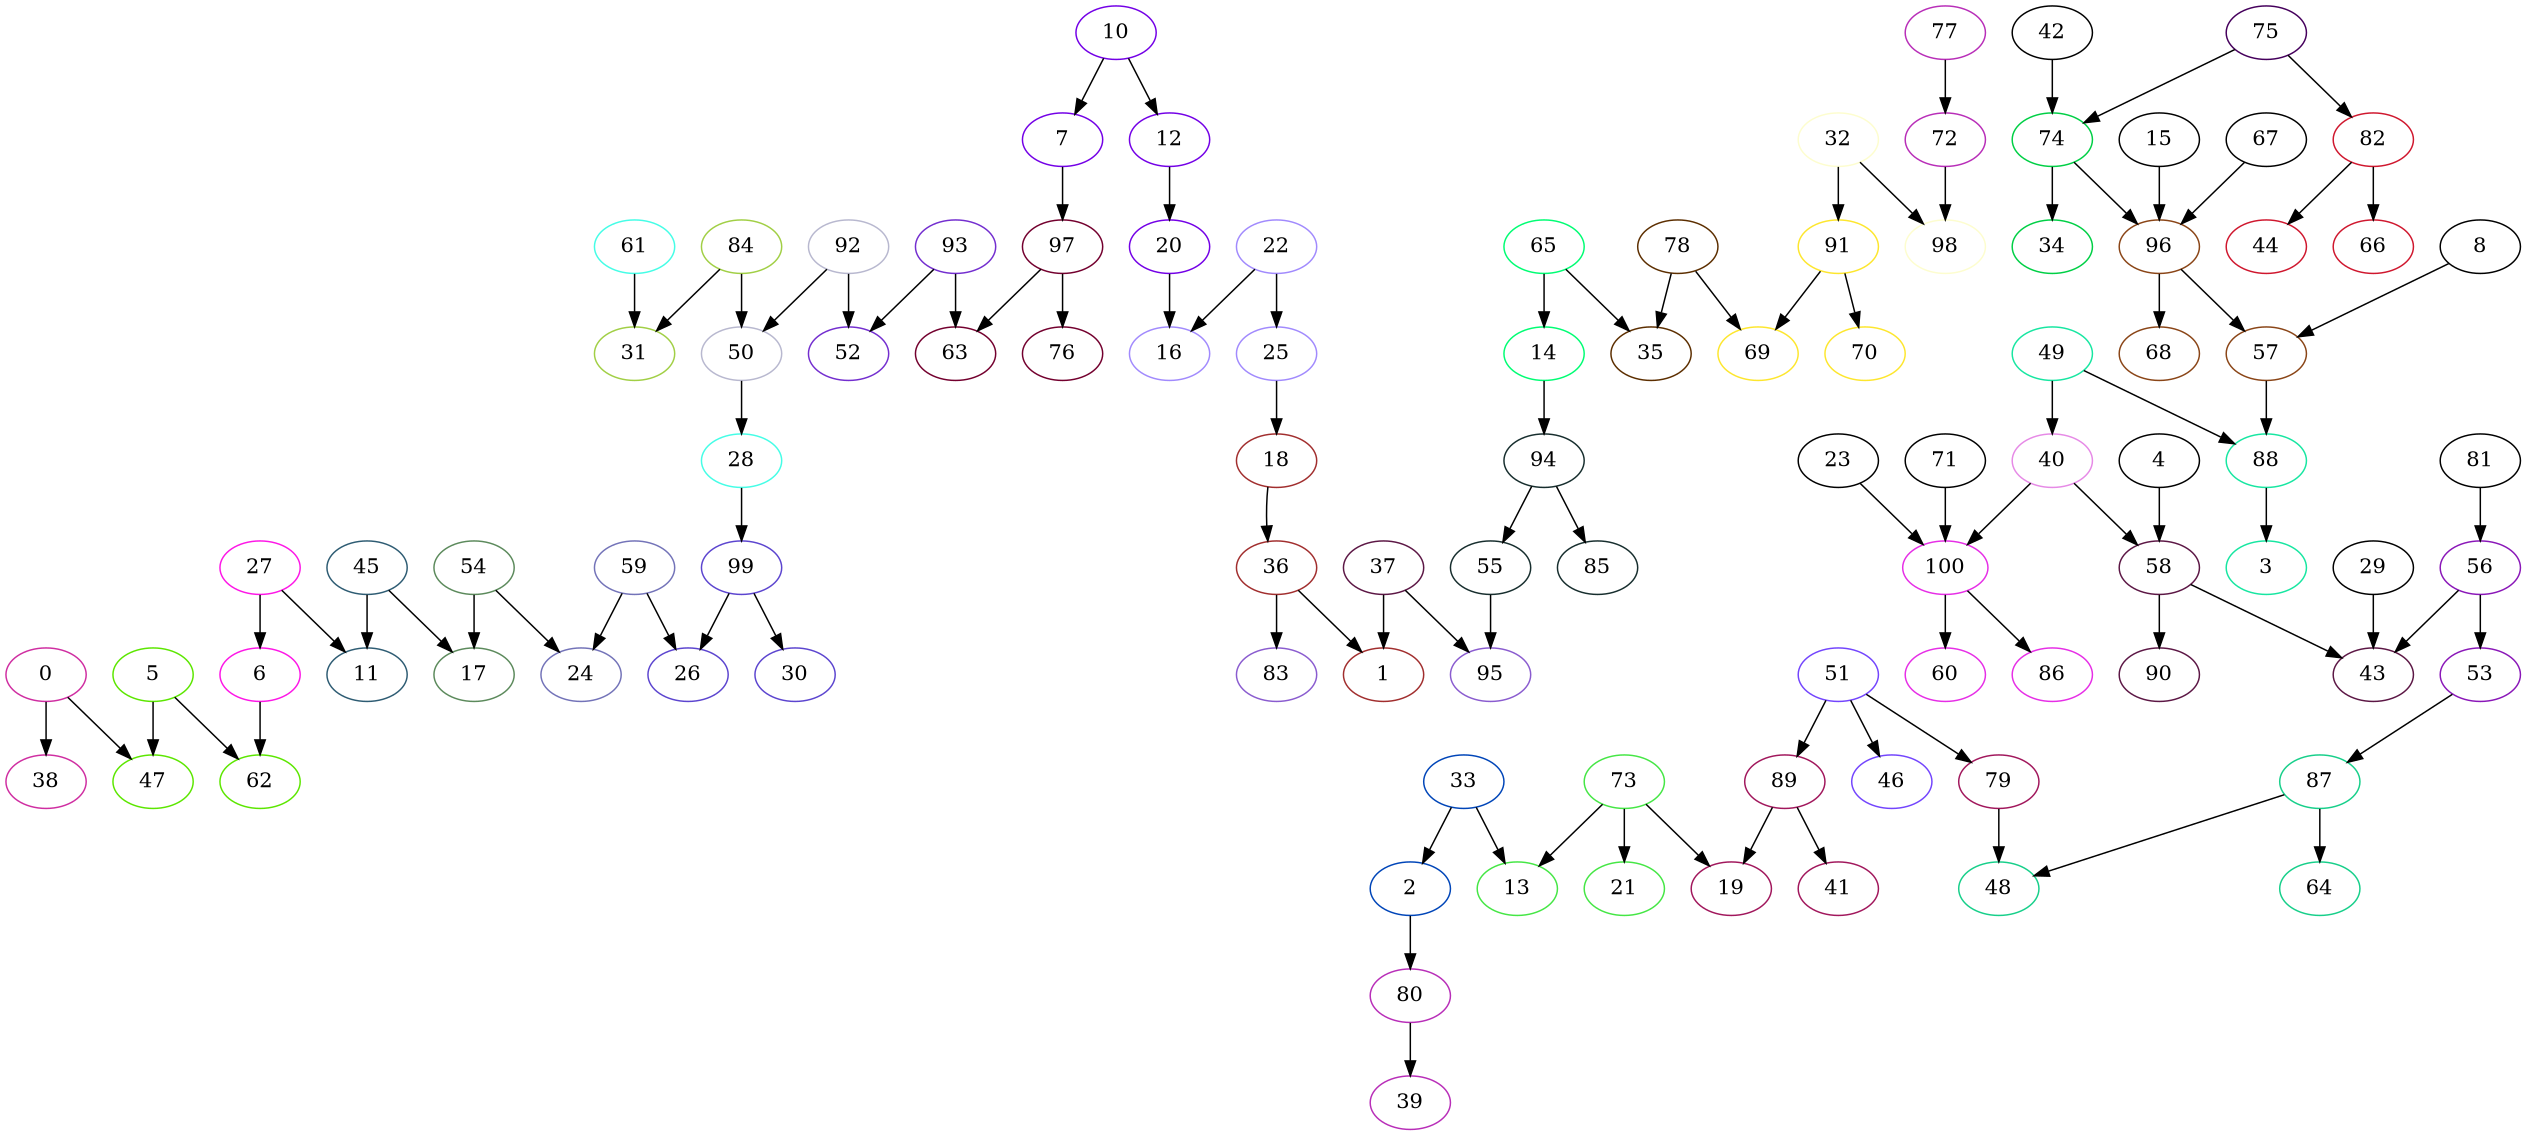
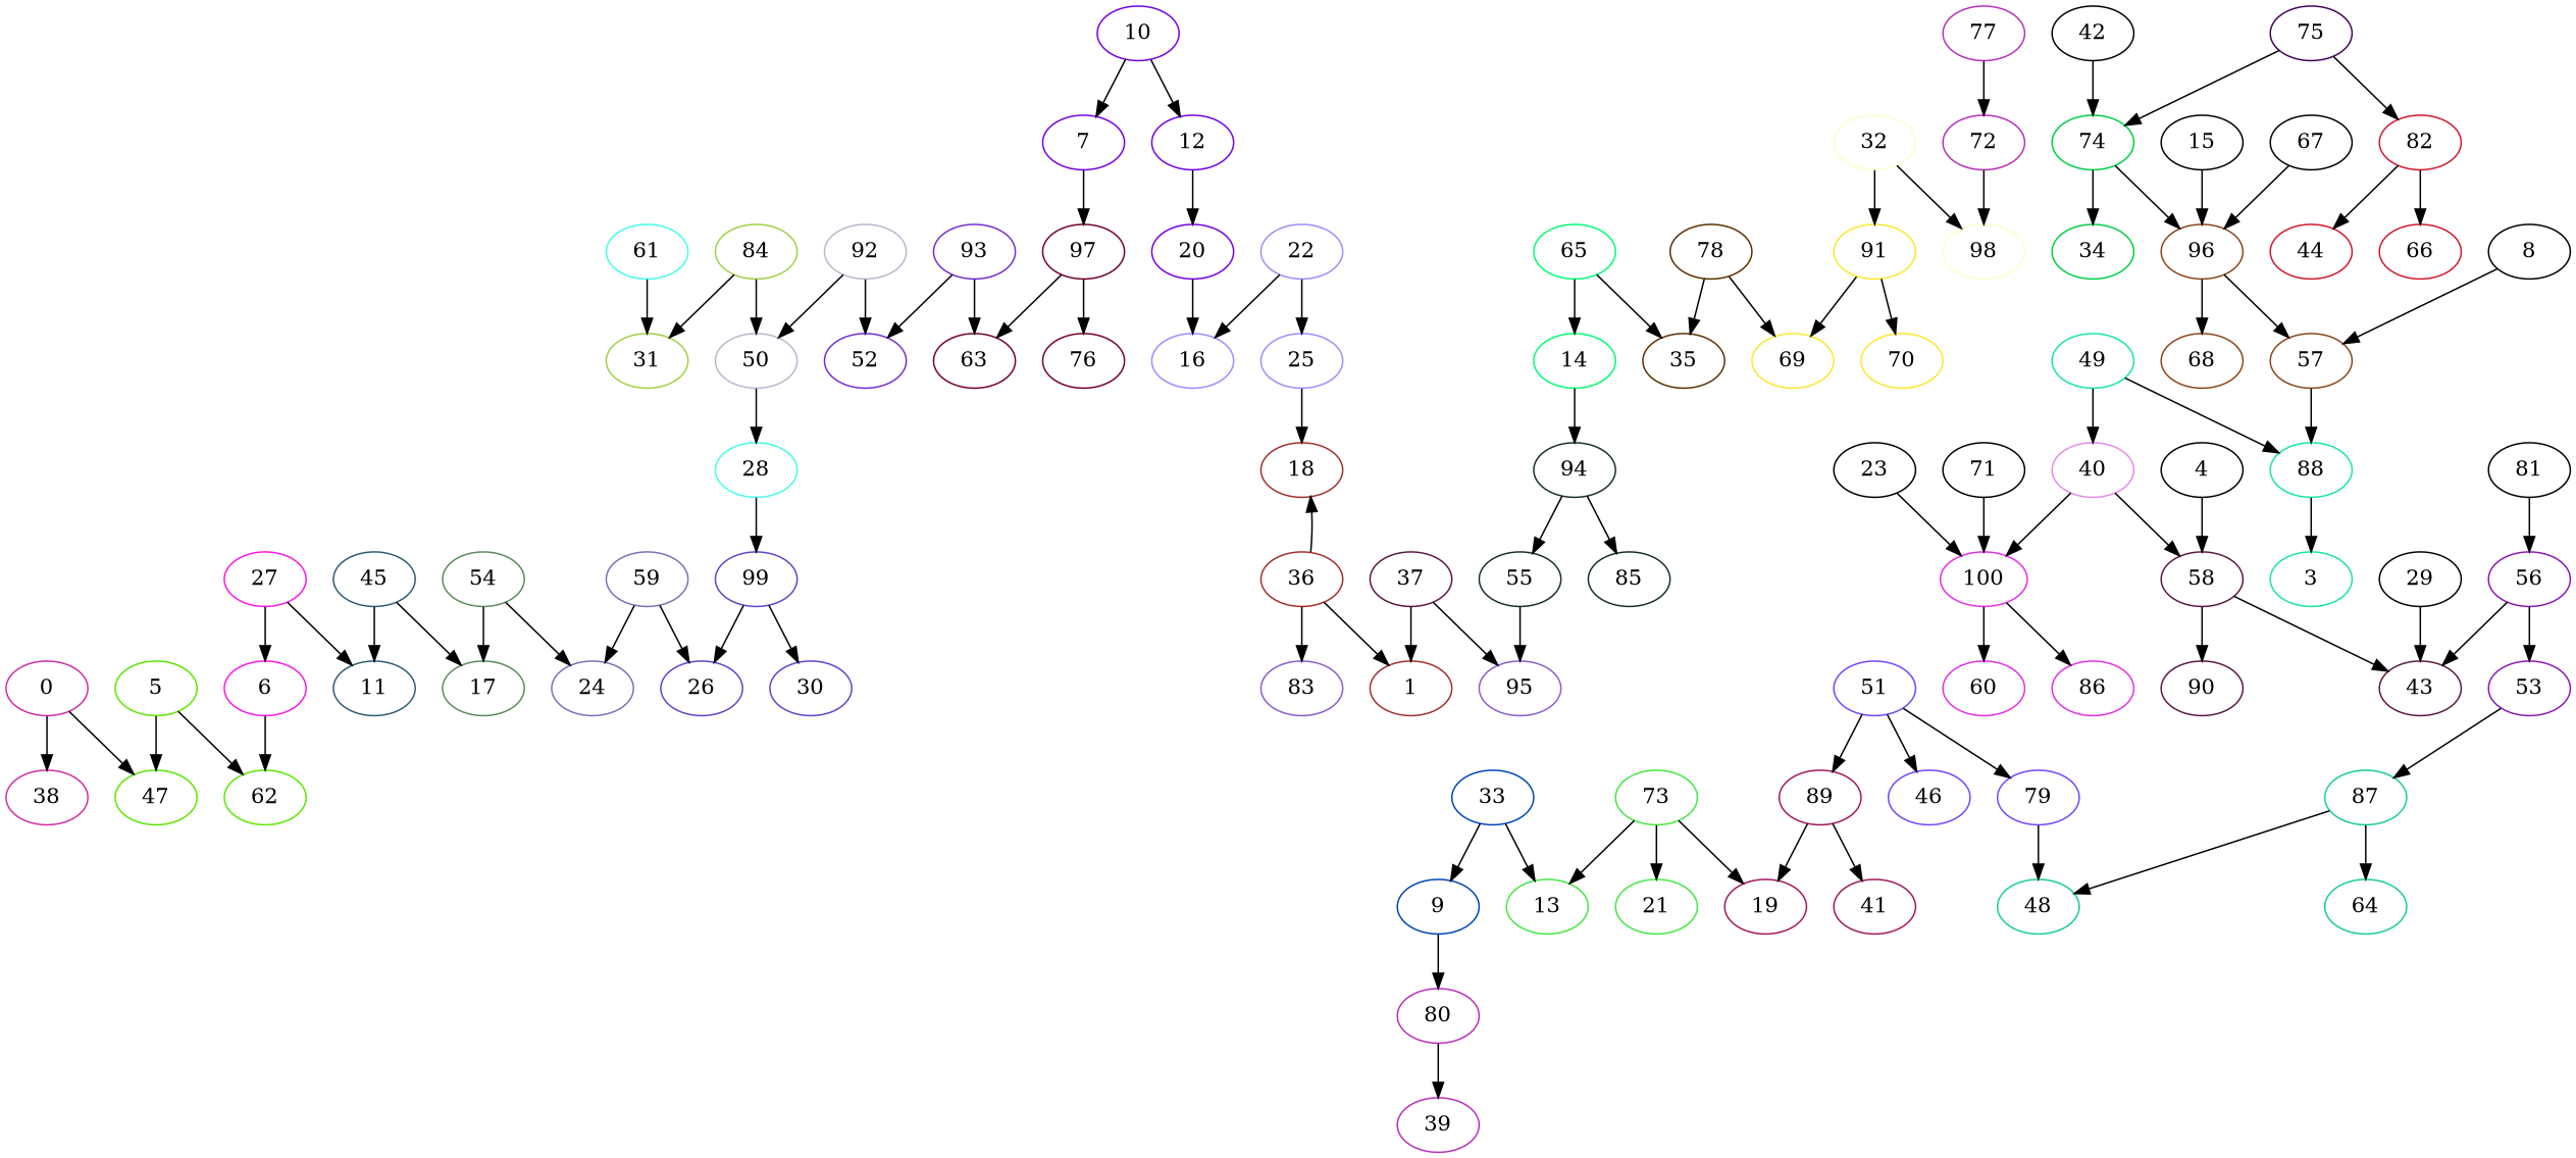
  digraph {
    fontname="DejaVu Serif"
    node [fontname="DejaVu Serif"]
    edge [color=black fontname="DejaVu Serif"]
    n1 [color="#cf2ea1" label=0]
    38 [color="#cf2ea1"]
    47 [color="#5ce600"]
    5 [color="#5ce600"]
    62 [color="#5ce600"]
    27 [color="#fd17e6"]
    6 [color="#fd17e6"]
    11 [color="#2e5c73"]
    45 [color="#2e5c73"]
    17 [color="#5c8a5c"]
    54 [color="#5c8a5c"]
    24 [color="#7373b8"]
    59 [color="#7373b8"]
    26 [color="#5c45cf"]
    99 [color="#5c45cf"]
    30 [color="#5c45cf"]
    61 [color="#45fde6"]
    31 [color="#a1cf45"]
    28 [color="#45fde6"]
    84 [color="#a1cf45"]
    50 [color="#b8b8cf"]
    92 [color="#b8b8cf"]
    52 [color="#732ecf"]
    93 [color="#732ecf"]
    63 [color="#73002e"]
    97 [color="#73002e"]
    76 [color="#73002e"]
    10 [color="#7300e6"]
    7 [color="#7300e6"]
    12 [color="#7300e6"]
    20 [color="#7300e6"]
    22 [color="#a18afd"]
    16 [color="#a18afd"]
    25 [color="#a18afd"]
    18 [color="#a12e2e"]
    36 [color="#a12e2e"]
    83 [color="#8a5ccf"]
    1 [color="#a12e2e"]
    37 [color="#5c1745"]
    95 [color="#8a5ccf"]
    94 [color="#172e2e"]
    55 [color="#172e2e"]
    85 [color="#172e2e"]
    65 [color="#00fd73"]
    14 [color="#00fd73"]
    35 [color="#5c2e00"]
    78 [color="#5c2e00"]
    69 [color="#fde62e"]
    91 [color="#fde62e"]
    70 [color="#fde62e"]
    32 [color="#fdfdcf"]
    98 [color="#fdfdcf"]
    77 [color="#b82eb8"]
    72 [color="#b82eb8"]
    80 [color="#b82eb8"]
    39 [color="#b82eb8"]
    33 [color="#0045b8"]
-   9 [color="#0045b8" label=2]
+   9 [color="#0045b8"]
    13 [color="#45e645"]
    73 [color="#45e645"]
    19 [color="#a1175c"]
    21 [color="#45e645"]
    89 [color="#a1175c"]
    41 [color="#a1175c"]
    51 [color="#7345fd"]
    46 [color="#7345fd"]
-   79 [color="#a1175c"]
+   79 [color="#7345fd"]
    48 [color="#17cf8a"]
    87 [color="#17cf8a"]
    64 [color="#17cf8a"]
    56 [color="#8a17b8"]
    53 [color="#8a17b8"]
    43 [color="#5c1745"]
    58 [color="#5c1745"]
    90 [color="#5c1745"]
    40 [color="#e68ae6"]
    100 [color="#e62ee6"]
    60 [color="#e62ee6"]
    86 [color="#e62ee6"]
    49 [color="#17e6a1"]
    88 [color="#17e6a1"]
    3 [color="#17e6a1"]
    96 [color="#8a4517"]
    57 [color="#8a4517"]
    68 [color="#8a4517"]
    74 [color="#00cf45"]
    34 [color="#00cf45"]
    75 [color="#45005c"]
    82 [color="#cf172e"]
    44 [color="#cf172e"]
    66 [color="#cf172e"]
    4
    8
    15
    23
    29
    42
    67
    71
    81
    n1 -> 38
    n1 -> 47
    5 -> 47
    5 -> 62
    27 -> 6
    27 -> 11
    6 -> 62
    45 -> 11
    45 -> 17
    54 -> 17
    54 -> 24
    59 -> 24
    59 -> 26
    99 -> 26
    99 -> 30
    61 -> 31
    28 -> 99
    84 -> 31
    84 -> 50
    50 -> 28
    92 -> 50
    92 -> 52
    93 -> 52
    93 -> 63
    97 -> 63
    97 -> 76
    10 -> 7
    10 -> 12
    7 -> 97
    12 -> 20
    20 -> 16
    22 -> 16
    22 -> 25
    25 -> 18
-   18 -> 36
+   36 -> 18
    36 -> 83
    36 -> 1
    37 -> 1
    37 -> 95
    94 -> 55
    94 -> 85
    55 -> 95
    65 -> 14
    65 -> 35
    14 -> 94
    78 -> 35
    78 -> 69
    91 -> 69
    91 -> 70
    32 -> 91
    32 -> 98
    77 -> 72
    72 -> 98
    80 -> 39
    33 -> 9
    33 -> 13
    9 -> 80
    73 -> 13
    73 -> 19
    73 -> 21
    89 -> 19
    89 -> 41
    51 -> 89
    51 -> 46
    51 -> 79
    79 -> 48
    87 -> 48
    87 -> 64
    56 -> 53
    56 -> 43
    53 -> 87
    58 -> 43
    58 -> 90
    40 -> 58
    40 -> 100
    100 -> 60
    100 -> 86
    49 -> 40
    49 -> 88
    88 -> 3
    96 -> 57
    96 -> 68
    57 -> 88
    74 -> 96
    74 -> 34
    75 -> 74
    75 -> 82
    82 -> 44
    82 -> 66
    4 -> 58
    8 -> 57
    15 -> 96
    23 -> 100
    29 -> 43
    42 -> 74
    67 -> 96
    71 -> 100
    81 -> 56
  }
